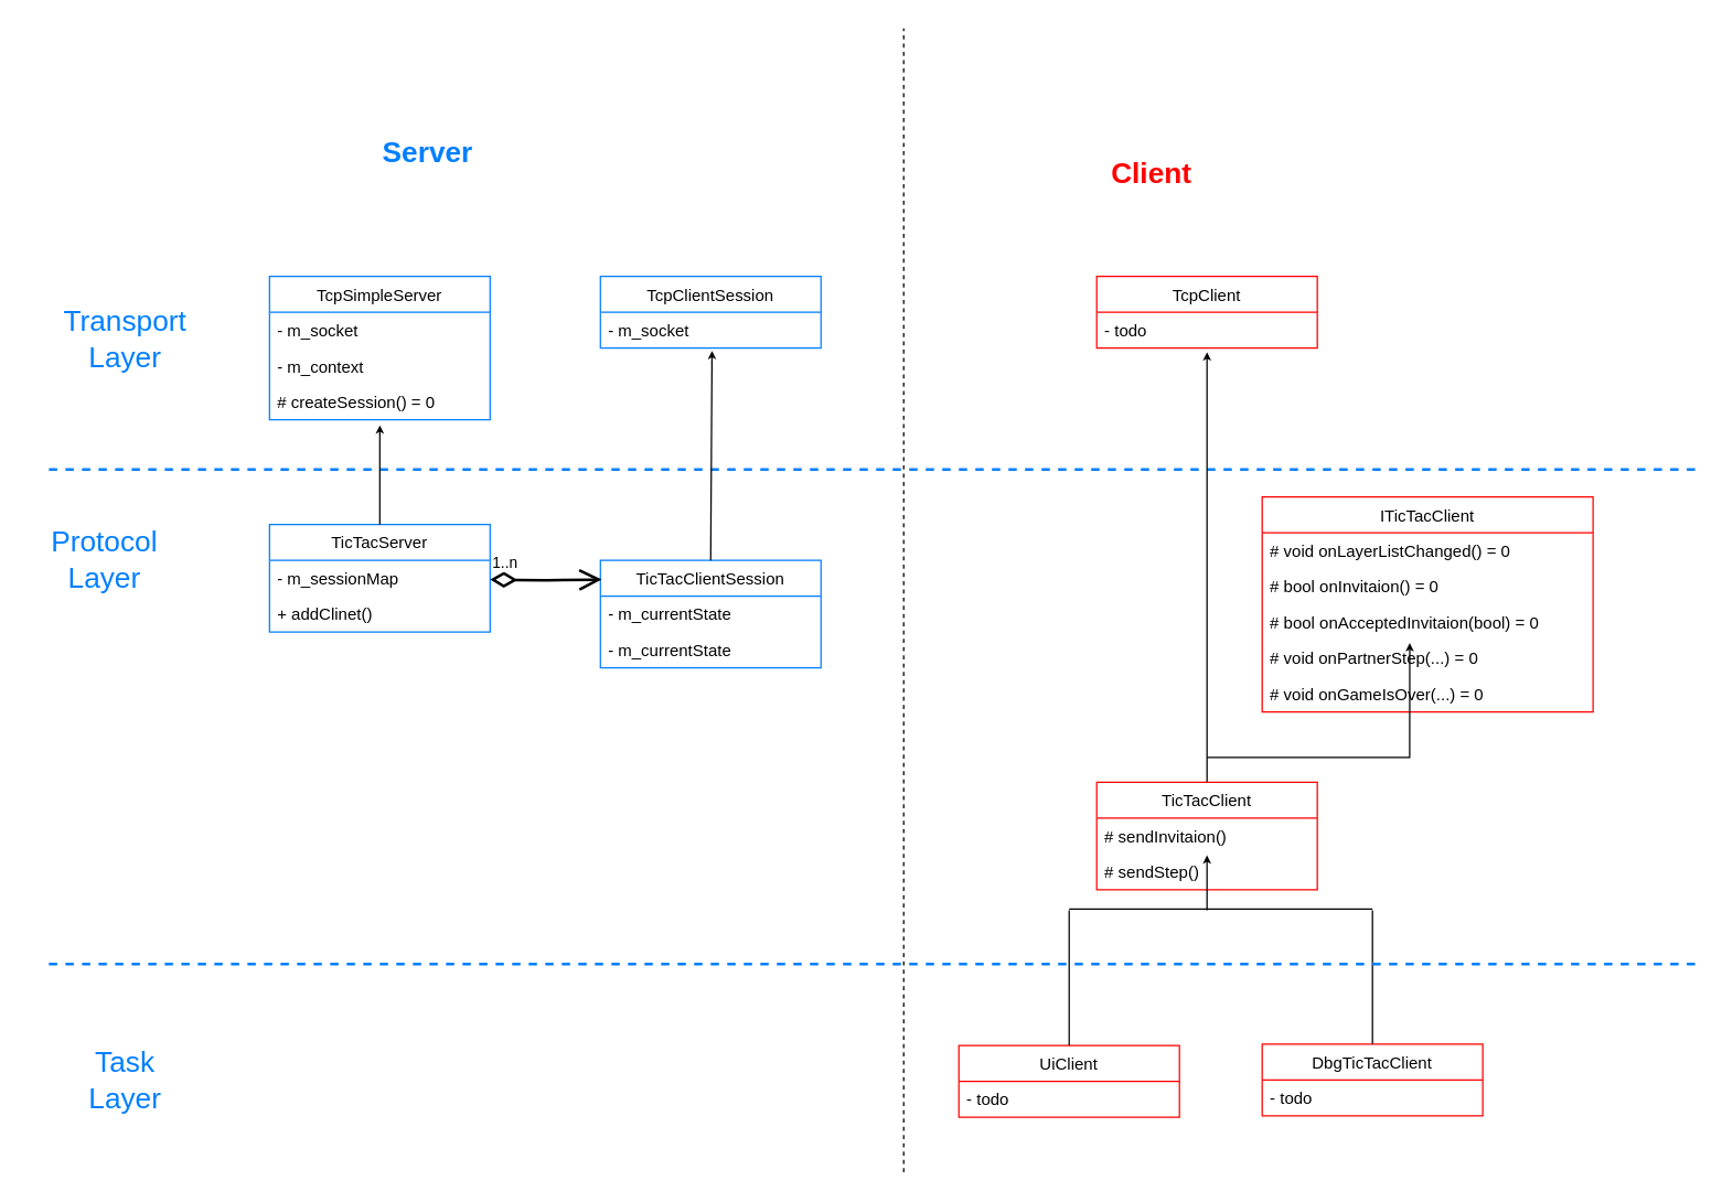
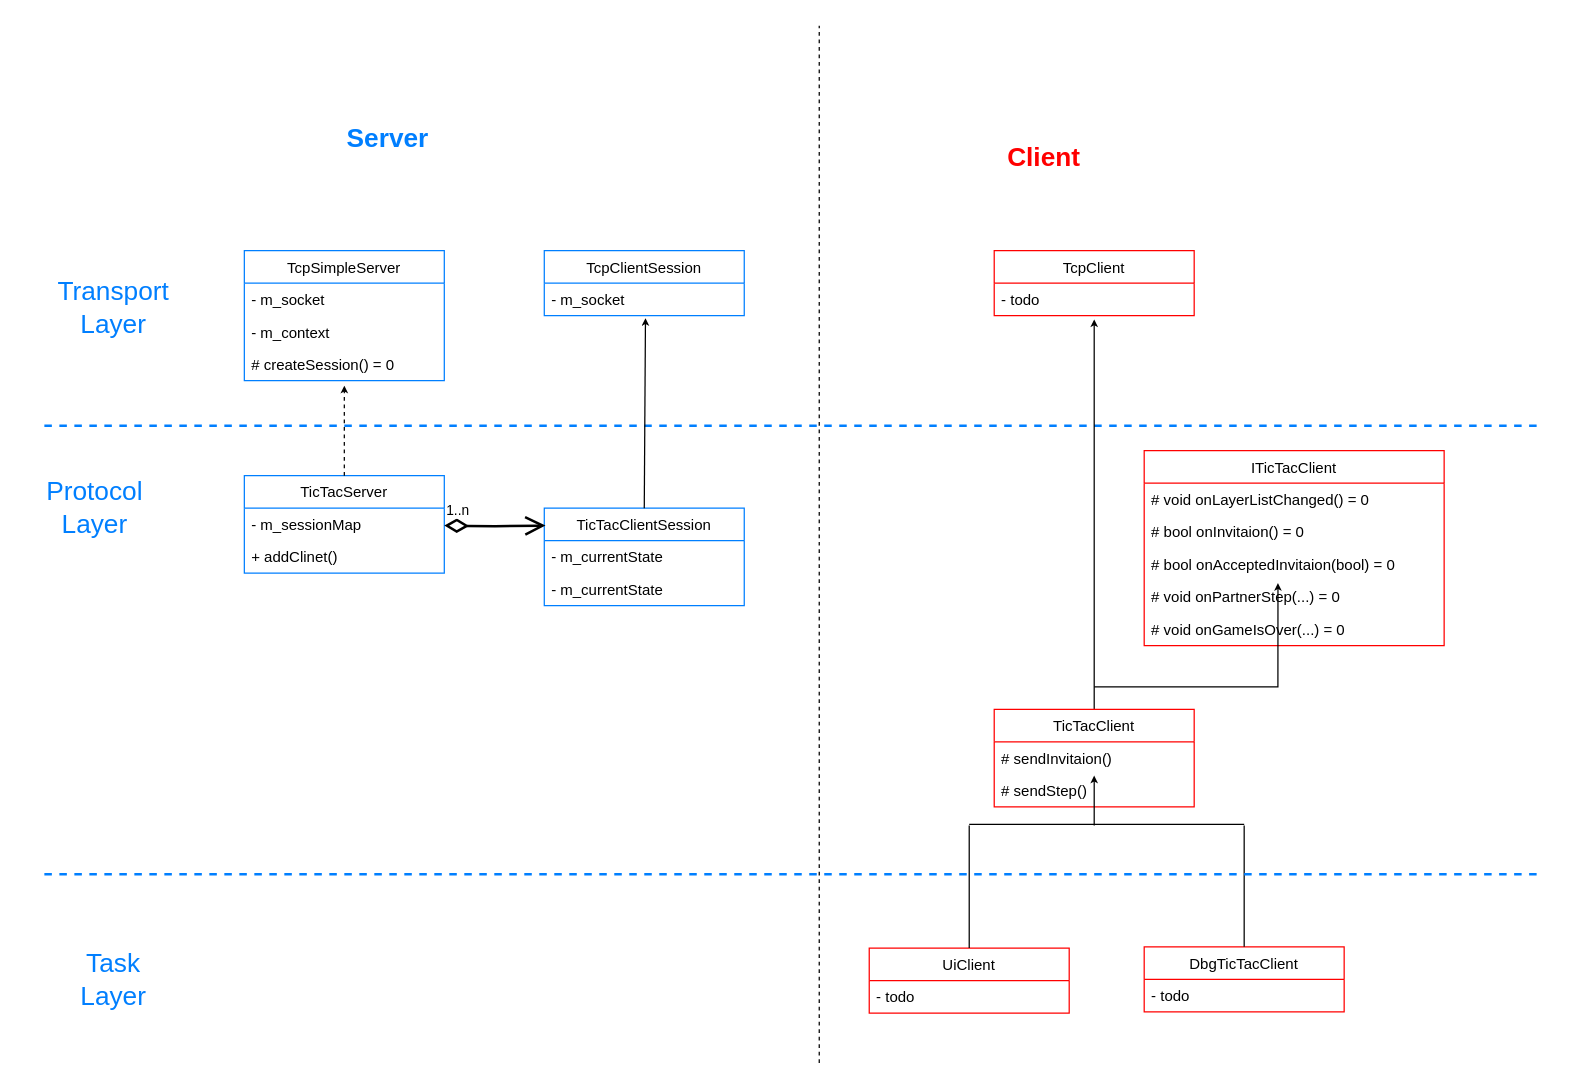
  <mxCell id="0" />
  <mxCell id="1" parent="0" />
  <mxCell id="2" value="TcpSimpleServer" style="swimlane;fontStyle=0;childLayout=stackLayout;horizontal=1;startSize=26;fillColor=none;horizontalStack=0;resizeParent=1;resizeParentMax=0;resizeLast=0;collapsible=1;marginBottom=0;strokeColor=#007FFF;" parent="1" vertex="1"><mxGeometry y="200" width="160" height="104" as="geometry" x="195" /></mxCell>
  <mxCell id="3" value="- m_socket" style="text;strokeColor=none;fillColor=none;align=left;verticalAlign=top;spacingLeft=4;spacingRight=4;overflow=hidden;rotatable=0;points=[[0,0.5],[1,0.5]];portConstraint=eastwest;" parent="2" vertex="1"><mxGeometry y="26" width="160" height="26" as="geometry" /></mxCell>
  <mxCell id="4" value="- m_context" style="text;strokeColor=none;fillColor=none;align=left;verticalAlign=top;spacingLeft=4;spacingRight=4;overflow=hidden;rotatable=0;points=[[0,0.5],[1,0.5]];portConstraint=eastwest;" parent="2" vertex="1"><mxGeometry y="52" width="160" height="26" as="geometry" /></mxCell>
  <mxCell id="5" value="# createSession() = 0" style="text;strokeColor=none;fillColor=none;align=left;verticalAlign=top;spacingLeft=4;spacingRight=4;overflow=hidden;rotatable=0;points=[[0,0.5],[1,0.5]];portConstraint=eastwest;" parent="2" vertex="1"><mxGeometry y="78" width="160" height="26" as="geometry" /></mxCell>
  <mxCell id="6" value="TcpClientSession" style="swimlane;fontStyle=0;childLayout=stackLayout;horizontal=1;startSize=26;fillColor=none;horizontalStack=0;resizeParent=1;resizeParentMax=0;resizeLast=0;collapsible=1;marginBottom=0;strokeColor=#007FFF;" parent="1" vertex="1"><mxGeometry x="435" y="200" width="160" height="52" as="geometry" /></mxCell>
  <mxCell id="7" value="- m_socket" style="text;strokeColor=none;fillColor=none;align=left;verticalAlign=top;spacingLeft=4;spacingRight=4;overflow=hidden;rotatable=0;points=[[0,0.5],[1,0.5]];portConstraint=eastwest;" parent="6" vertex="1"><mxGeometry y="26" width="160" height="26" as="geometry" /></mxCell>
  <mxCell id="8" value="TicTacServer" style="swimlane;fontStyle=0;childLayout=stackLayout;horizontal=1;startSize=26;fillColor=none;horizontalStack=0;resizeParent=1;resizeParentMax=0;resizeLast=0;collapsible=1;marginBottom=0;strokeColor=#007FFF;" parent="1" vertex="1"><mxGeometry y="380" width="160" height="78" as="geometry" x="195" /></mxCell>
  <mxCell id="9" value="- m_sessionMap" style="text;strokeColor=none;fillColor=none;align=left;verticalAlign=top;spacingLeft=4;spacingRight=4;overflow=hidden;rotatable=0;points=[[0,0.5],[1,0.5]];portConstraint=eastwest;" parent="8" vertex="1"><mxGeometry y="26" width="160" height="26" as="geometry" /></mxCell>
  <mxCell id="10" value="+ addClinet()" style="text;strokeColor=none;fillColor=none;align=left;verticalAlign=top;spacingLeft=4;spacingRight=4;overflow=hidden;rotatable=0;points=[[0,0.5],[1,0.5]];portConstraint=eastwest;" vertex="1" parent="8"><mxGeometry y="52" width="160" height="26" as="geometry" /></mxCell>
  <mxCell id="11" value="TicTacClientSession" style="swimlane;fontStyle=0;childLayout=stackLayout;horizontal=1;startSize=26;fillColor=none;horizontalStack=0;resizeParent=1;resizeParentMax=0;resizeLast=0;collapsible=1;marginBottom=0;strokeColor=#007FFF;" parent="1" vertex="1"><mxGeometry x="435" y="406" width="160" height="78" as="geometry" /></mxCell>
  <mxCell id="12" value="- m_currentState" style="text;strokeColor=none;fillColor=none;align=left;verticalAlign=top;spacingLeft=4;spacingRight=4;overflow=hidden;rotatable=0;points=[[0,0.5],[1,0.5]];portConstraint=eastwest;" parent="11" vertex="1"><mxGeometry y="26" width="160" height="26" as="geometry" /></mxCell>
  <mxCell id="13" value="- m_currentState" style="text;strokeColor=none;fillColor=none;align=left;verticalAlign=top;spacingLeft=4;spacingRight=4;overflow=hidden;rotatable=0;points=[[0,0.5],[1,0.5]];portConstraint=eastwest;" parent="11" vertex="1"><mxGeometry y="52" width="160" height="26" as="geometry" /></mxCell>
  <mxCell id="14" value="1..n" style="endArrow=open;html=1;endSize=12;startArrow=diamondThin;startSize=14;startFill=0;edgeStyle=orthogonalEdgeStyle;align=left;verticalAlign=bottom;rounded=0;strokeWidth=2;entryX=0.006;entryY=0.179;entryDx=0;entryDy=0;entryPerimeter=0;" parent="1" target="11" edge="1"><mxGeometry x="-1" y="3" relative="1" as="geometry"><mxPoint x="355" y="420" as="sourcePoint" /><mxPoint x="375" y="480" as="targetPoint" /></mxGeometry></mxCell>
  <mxCell id="15" value="" style="endArrow=none;dashed=1;html=1;rounded=0;startSize=3;endSize=3;strokeWidth=2;strokeColor=#007FFF;" parent="1" edge="1"><mxGeometry width="50" height="50" relative="1" as="geometry"><mxPoint x="35" y="340" as="sourcePoint" /><mxPoint x="1235" y="340" as="targetPoint" /></mxGeometry></mxCell>
  <mxCell id="16" value="Transport&lt;br style=&quot;font-size: 21px;&quot;&gt;Layer" style="html=1;strokeColor=none;fillColor=none;fontSize=21;fontColor=#007FFF;" parent="1" vertex="1"><mxGeometry x="35" y="220" width="110" height="50" as="geometry" /></mxCell>
  <mxCell id="17" value="Protocol&lt;br&gt;Layer" style="html=1;strokeColor=none;fillColor=none;fontSize=21;fontColor=#007FFF;" parent="1" vertex="1"><mxGeometry x="20" y="380" width="110" height="50" as="geometry" /></mxCell>
  <mxCell id="18" value="DbgTicTacClient" style="swimlane;fontStyle=0;childLayout=stackLayout;horizontal=1;startSize=26;fillColor=none;horizontalStack=0;resizeParent=1;resizeParentMax=0;resizeLast=0;collapsible=1;marginBottom=0;strokeColor=#FF0000;" parent="1" vertex="1"><mxGeometry x="915" y="757" width="160" height="52" as="geometry" /></mxCell>
  <mxCell id="19" value="- todo" style="text;strokeColor=none;fillColor=none;align=left;verticalAlign=top;spacingLeft=4;spacingRight=4;overflow=hidden;rotatable=0;points=[[0,0.5],[1,0.5]];portConstraint=eastwest;" parent="18" vertex="1"><mxGeometry y="26" width="160" height="26" as="geometry" /></mxCell>
  <mxCell id="20" value="UiClient" style="swimlane;fontStyle=0;childLayout=stackLayout;horizontal=1;startSize=26;fillColor=none;horizontalStack=0;resizeParent=1;resizeParentMax=0;resizeLast=0;collapsible=1;marginBottom=0;strokeColor=#FF0000;" parent="1" vertex="1"><mxGeometry x="695" y="758" width="160" height="52" as="geometry" /></mxCell>
  <mxCell id="21" value="- todo" style="text;strokeColor=none;fillColor=none;align=left;verticalAlign=top;spacingLeft=4;spacingRight=4;overflow=hidden;rotatable=0;points=[[0,0.5],[1,0.5]];portConstraint=eastwest;" parent="20" vertex="1"><mxGeometry y="26" width="160" height="26" as="geometry" /></mxCell>
- <mxCell id="22" value="" style="endArrow=classic;html=1;rounded=0;fontSize=21;fontColor=#007FFF;startSize=3;endSize=3;strokeColor=#000000;strokeWidth=1;entryX=0.5;entryY=1.154;entryDx=0;entryDy=0;entryPerimeter=0;exitX=0.5;exitY=0;exitDx=0;exitDy=0;" parent="1" source="8" target="5" edge="1"><mxGeometry width="50" height="50" relative="1" as="geometry"><mxPoint x="235" y="370" as="sourcePoint" /><mxPoint x="285" y="320" as="targetPoint" /></mxGeometry></mxCell>
+ <mxCell id="22" value="" style="endArrow=classic;html=1;rounded=0;fontSize=21;fontColor=#007FFF;startSize=3;endSize=3;strokeColor=#000000;strokeWidth=1;entryX=0.5;entryY=1.154;entryDx=0;entryDy=0;entryPerimeter=0;exitX=0.5;exitY=0;exitDx=0;exitDy=0;dashed=1;" parent="1" source="8" target="5" edge="1"><mxGeometry width="50" height="50" relative="1" as="geometry"><mxPoint x="235" y="370" as="sourcePoint" /><mxPoint x="285" y="320" as="targetPoint" /></mxGeometry></mxCell>
  <mxCell id="23" value="" style="endArrow=classic;html=1;rounded=0;fontSize=21;fontColor=#007FFF;startSize=3;endSize=3;strokeColor=#000000;strokeWidth=1;entryX=0.506;entryY=1.077;entryDx=0;entryDy=0;entryPerimeter=0;exitX=0.5;exitY=0;exitDx=0;exitDy=0;" parent="1" source="11" target="7" edge="1"><mxGeometry width="50" height="50" relative="1" as="geometry"><mxPoint x="596" y="400" as="sourcePoint" /><mxPoint x="285" y="338.004" as="targetPoint" /></mxGeometry></mxCell>
  <mxCell id="24" value="" style="endArrow=classic;html=1;rounded=0;fontSize=21;fontColor=#007FFF;startSize=3;endSize=3;strokeColor=#000000;strokeWidth=1;entryX=0.5;entryY=1.115;entryDx=0;entryDy=0;entryPerimeter=0;exitX=0.5;exitY=0;exitDx=0;exitDy=0;" parent="1" source="35" target="31" edge="1"><mxGeometry width="50" height="50" relative="1" as="geometry"><mxPoint x="875" y="380" as="sourcePoint" /><mxPoint x="717" y="460" as="targetPoint" /></mxGeometry></mxCell>
  <mxCell id="25" value="" style="endArrow=none;html=1;rounded=0;fontSize=21;fontColor=#007FFF;startSize=3;endSize=3;strokeColor=#000000;strokeWidth=1;" parent="1" edge="1"><mxGeometry width="50" height="50" relative="1" as="geometry"><mxPoint x="775" y="659" as="sourcePoint" /><mxPoint x="995" y="659" as="targetPoint" /></mxGeometry></mxCell>
  <mxCell id="26" value="" style="endArrow=none;html=1;rounded=0;fontSize=21;fontColor=#007FFF;startSize=3;endSize=3;strokeColor=#000000;strokeWidth=1;entryX=0.5;entryY=0;entryDx=0;entryDy=0;" parent="1" target="18" edge="1"><mxGeometry width="50" height="50" relative="1" as="geometry"><mxPoint x="995" y="660" as="sourcePoint" /><mxPoint x="915" y="310" as="targetPoint" /></mxGeometry></mxCell>
  <mxCell id="27" value="" style="endArrow=none;html=1;rounded=0;fontSize=21;fontColor=#007FFF;startSize=3;endSize=3;strokeColor=#000000;strokeWidth=1;exitX=0.5;exitY=0;exitDx=0;exitDy=0;" parent="1" source="20" edge="1"><mxGeometry width="50" height="50" relative="1" as="geometry"><mxPoint x="245" y="600" as="sourcePoint" /><mxPoint x="775" y="660" as="targetPoint" /></mxGeometry></mxCell>
  <mxCell id="28" value="" style="endArrow=none;dashed=1;html=1;rounded=0;startSize=3;endSize=3;strokeWidth=2;strokeColor=#007FFF;" parent="1" edge="1"><mxGeometry width="50" height="50" relative="1" as="geometry"><mxPoint x="35" y="699" as="sourcePoint" /><mxPoint x="1235" y="699" as="targetPoint" /></mxGeometry></mxCell>
  <mxCell id="29" value="Task&lt;br&gt;Layer" style="html=1;strokeColor=none;fillColor=none;fontSize=21;fontColor=#007FFF;" parent="1" vertex="1"><mxGeometry x="35" y="758" width="110" height="50" as="geometry" /></mxCell>
  <mxCell id="30" value="TcpClient" style="swimlane;fontStyle=0;childLayout=stackLayout;horizontal=1;startSize=26;fillColor=none;horizontalStack=0;resizeParent=1;resizeParentMax=0;resizeLast=0;collapsible=1;marginBottom=0;strokeColor=#FF0000;" parent="1" vertex="1"><mxGeometry x="795" y="200" width="160" height="52" as="geometry" /></mxCell>
  <mxCell id="31" value="- todo" style="text;strokeColor=none;fillColor=none;align=left;verticalAlign=top;spacingLeft=4;spacingRight=4;overflow=hidden;rotatable=0;points=[[0,0.5],[1,0.5]];portConstraint=eastwest;" parent="30" vertex="1"><mxGeometry y="26" width="160" height="26" as="geometry" /></mxCell>
  <mxCell id="32" value="" style="endArrow=none;dashed=1;html=1;rounded=0;fontSize=21;fontColor=#007FFF;startSize=3;endSize=3;strokeColor=#000000;strokeWidth=1;" parent="1" edge="1"><mxGeometry width="50" height="50" relative="1" as="geometry"><mxPoint x="655" y="850" as="sourcePoint" /><mxPoint x="655" y="20" as="targetPoint" /></mxGeometry></mxCell>
  <mxCell id="33" value="Server" style="text;align=center;fontStyle=1;verticalAlign=middle;spacingLeft=3;spacingRight=3;strokeColor=none;rotatable=0;points=[[0,0.5],[1,0.5]];portConstraint=eastwest;fontSize=21;fontColor=#007FFF;fillColor=none;" parent="1" vertex="1"><mxGeometry x="270" y="95" width="80" height="26" as="geometry" /></mxCell>
  <mxCell id="34" value="Client" style="text;align=center;fontStyle=1;verticalAlign=middle;spacingLeft=3;spacingRight=3;strokeColor=none;rotatable=0;points=[[0,0.5],[1,0.5]];portConstraint=eastwest;fontSize=21;fontColor=#FF0000;fillColor=none;" parent="1" vertex="1"><mxGeometry x="795" y="110" width="80" height="26" as="geometry" /></mxCell>
  <mxCell id="35" value="TicTacClient" style="swimlane;fontStyle=0;childLayout=stackLayout;horizontal=1;startSize=26;fillColor=none;horizontalStack=0;resizeParent=1;resizeParentMax=0;resizeLast=0;collapsible=1;marginBottom=0;strokeColor=#FF0000;" parent="1" vertex="1"><mxGeometry x="795" y="567" width="160" height="78" as="geometry" /></mxCell>
  <mxCell id="36" value="# sendInvitaion()" style="text;strokeColor=none;fillColor=none;align=left;verticalAlign=top;spacingLeft=4;spacingRight=4;overflow=hidden;rotatable=0;points=[[0,0.5],[1,0.5]];portConstraint=eastwest;" parent="35" vertex="1"><mxGeometry y="26" width="160" height="26" as="geometry" /></mxCell>
  <mxCell id="37" value="# sendStep()" style="text;strokeColor=none;fillColor=none;align=left;verticalAlign=top;spacingLeft=4;spacingRight=4;overflow=hidden;rotatable=0;points=[[0,0.5],[1,0.5]];portConstraint=eastwest;" vertex="1" parent="35"><mxGeometry y="52" width="160" height="26" as="geometry" /></mxCell>
  <mxCell id="38" value="ITicTacClient" style="swimlane;fontStyle=0;childLayout=stackLayout;horizontal=1;startSize=26;fillColor=none;horizontalStack=0;resizeParent=1;resizeParentMax=0;resizeLast=0;collapsible=1;marginBottom=0;strokeColor=#FF0000;" parent="1" vertex="1"><mxGeometry x="915" y="360" width="240" height="156" as="geometry" /></mxCell>
  <mxCell id="39" value="# void onLayerListChanged() = 0" style="text;strokeColor=none;fillColor=none;align=left;verticalAlign=top;spacingLeft=4;spacingRight=4;overflow=hidden;rotatable=0;points=[[0,0.5],[1,0.5]];portConstraint=eastwest;" parent="38" vertex="1"><mxGeometry y="26" width="240" height="26" as="geometry" /></mxCell>
  <mxCell id="40" value="# bool onInvitaion() = 0" style="text;strokeColor=none;fillColor=none;align=left;verticalAlign=top;spacingLeft=4;spacingRight=4;overflow=hidden;rotatable=0;points=[[0,0.5],[1,0.5]];portConstraint=eastwest;" vertex="1" parent="38"><mxGeometry y="52" width="240" height="26" as="geometry" /></mxCell>
  <mxCell id="41" value="# bool onAcceptedInvitaion(bool) = 0" style="text;strokeColor=none;fillColor=none;align=left;verticalAlign=top;spacingLeft=4;spacingRight=4;overflow=hidden;rotatable=0;points=[[0,0.5],[1,0.5]];portConstraint=eastwest;" vertex="1" parent="38"><mxGeometry y="78" width="240" height="26" as="geometry" /></mxCell>
  <mxCell id="42" value="# void onPartnerStep(...) = 0" style="text;strokeColor=none;fillColor=none;align=left;verticalAlign=top;spacingLeft=4;spacingRight=4;overflow=hidden;rotatable=0;points=[[0,0.5],[1,0.5]];portConstraint=eastwest;" vertex="1" parent="38"><mxGeometry y="104" width="240" height="26" as="geometry" /></mxCell>
  <mxCell id="43" value="# void onGameIsOver(...) = 0" style="text;strokeColor=none;fillColor=none;align=left;verticalAlign=top;spacingLeft=4;spacingRight=4;overflow=hidden;rotatable=0;points=[[0,0.5],[1,0.5]];portConstraint=eastwest;" vertex="1" parent="38"><mxGeometry y="130" width="240" height="26" as="geometry" /></mxCell>
  <mxCell id="44" value="" style="endArrow=classic;html=1;rounded=0;fontSize=21;fontColor=#007FFF;startSize=3;endSize=3;strokeColor=#000000;strokeWidth=1;entryX=0.446;entryY=1.077;entryDx=0;entryDy=0;entryPerimeter=0;" parent="1" target="41" edge="1"><mxGeometry width="50" height="50" relative="1" as="geometry"><mxPoint x="875" y="549" as="sourcePoint" /><mxPoint x="1037.08" y="531.988" as="targetPoint" /><Array as="points"><mxPoint x="1022" y="549" /></Array></mxGeometry></mxCell>
  <mxCell id="45" value="" style="endArrow=classic;html=1;rounded=0;fontSize=21;fontColor=#007FFF;startSize=3;endSize=3;strokeColor=#000000;strokeWidth=1;" parent="1" edge="1"><mxGeometry width="50" height="50" relative="1" as="geometry"><mxPoint x="875" y="660" as="sourcePoint" /><mxPoint x="875" y="620" as="targetPoint" /></mxGeometry></mxCell>
